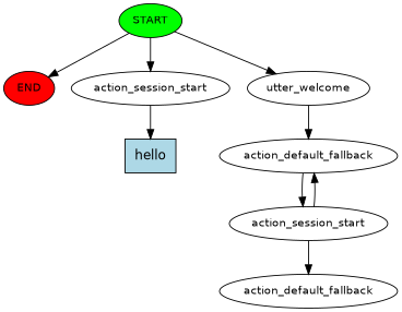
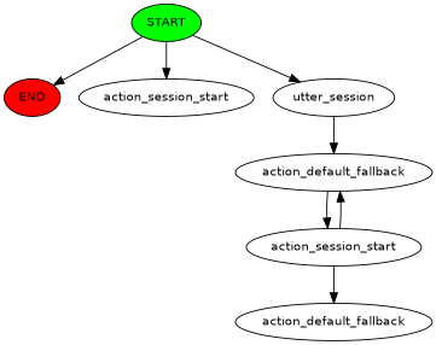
  digraph {
    fontname="DejaVu Sans"
    node [fontname="DejaVu Sans" fontsize=12]
    edge [fontname="DejaVu Sans"]
    n1 [fillcolor=green label=START style=filled]
    n2 [fillcolor=red label=END style=filled]
    n3 [label=action_session_start]
-   n4 [label=utter_welcome]
-   n5 [fillcolor=lightblue label=hello shape=rect style=filled fontsize=""]
+   n4 [label=utter_session]
    n6 [label=action_default_fallback]
    n7 [label=action_session_start]
    n8 [label=action_default_fallback]
    n1 -> n2
    n1 -> n3
    n1 -> n4
-   n3 -> n5
    n4 -> n6
    n6 -> n7
    n7 -> n6
    n7 -> n8
  }
